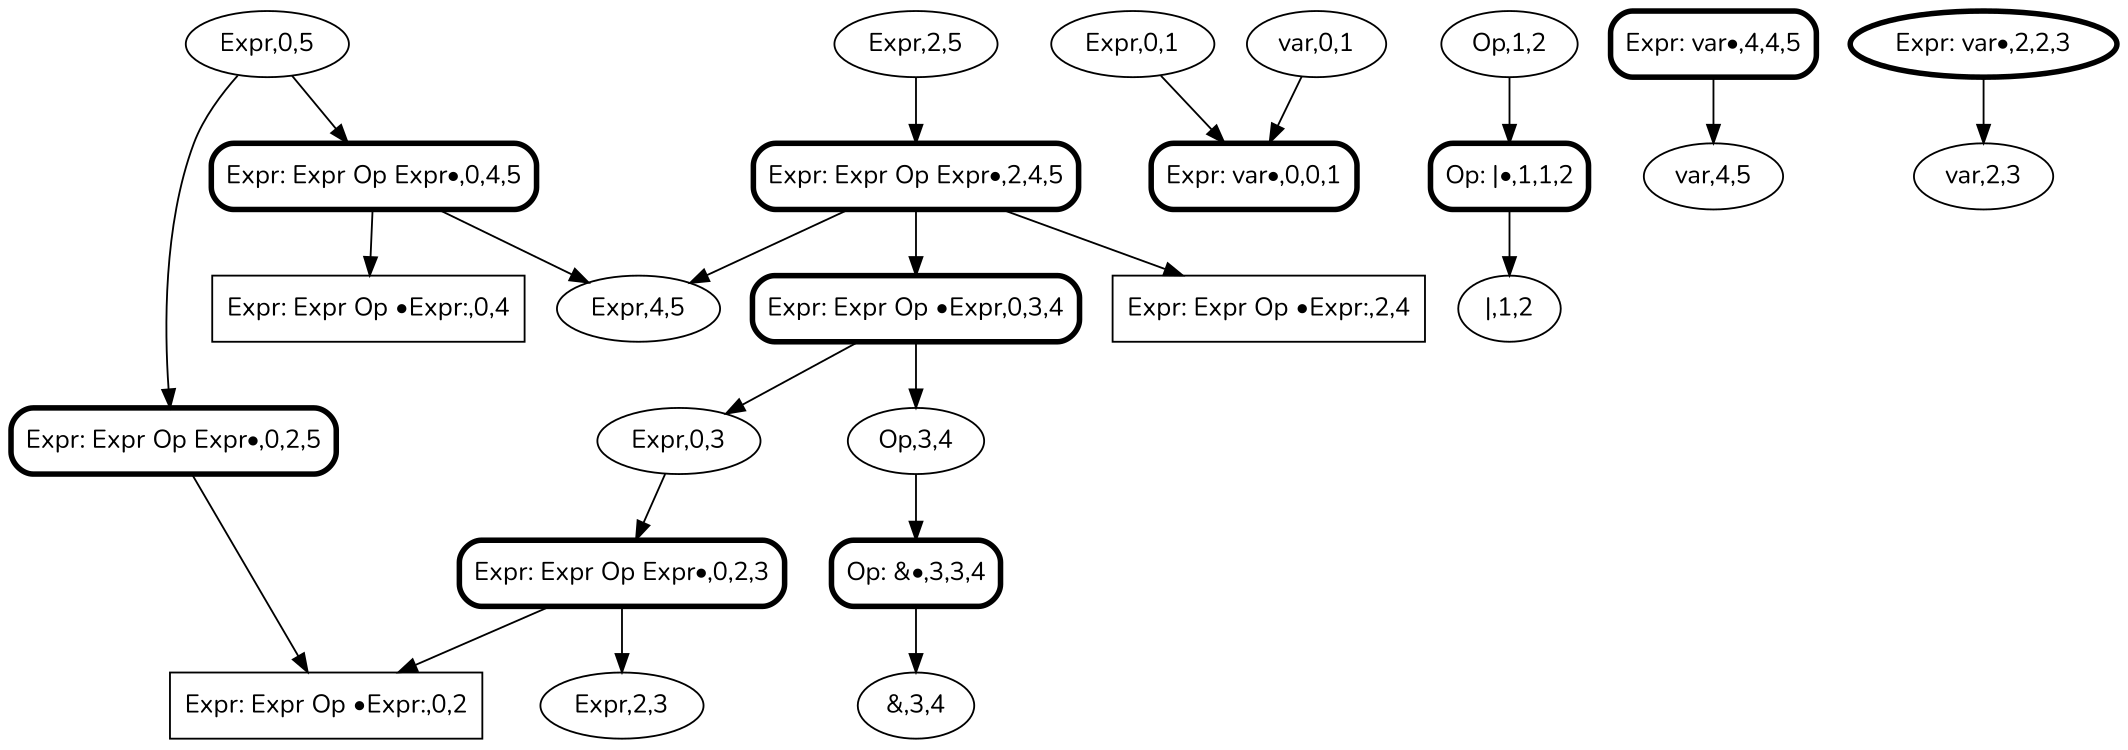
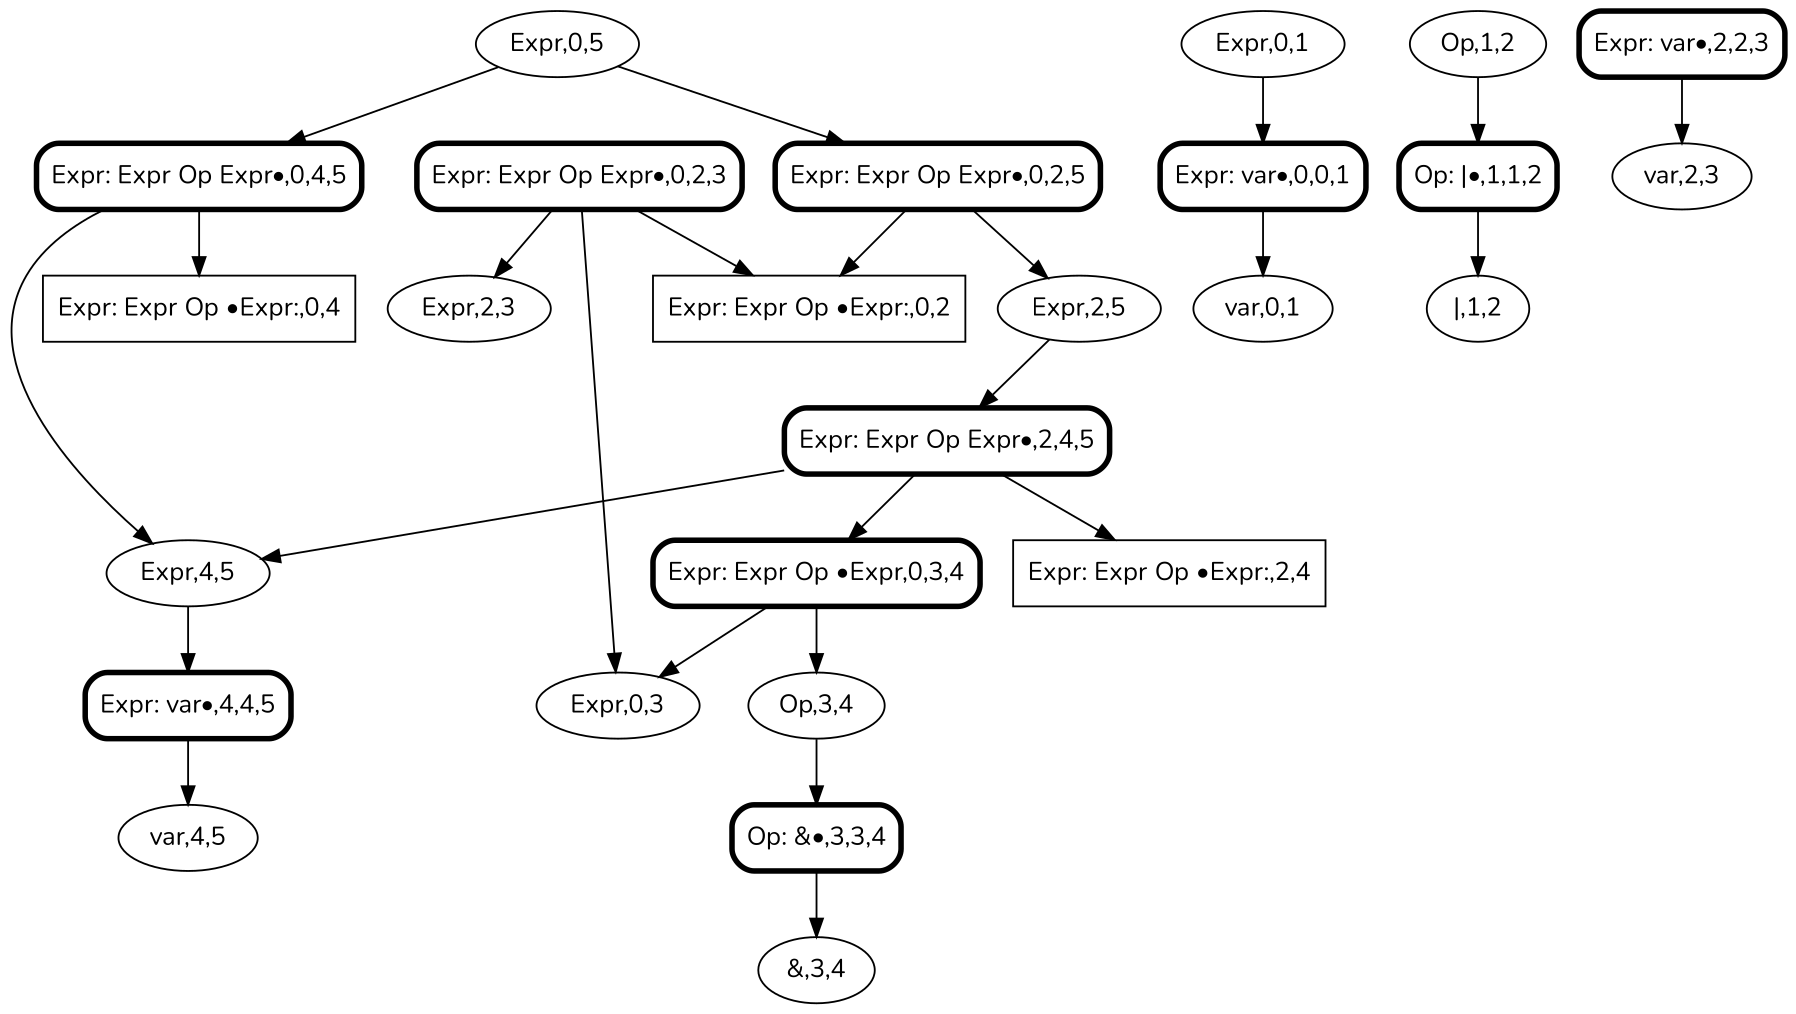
  digraph {
    fontname=Nunito
    node [fontname=Nunito]
    edge [fontname=Nunito]
    "Expr: Expr Op Expr•,0,2,5" [penwidth=3 shape=box style=rounded]
    "Expr: Expr Op •Expr:,0,2" [shape=box]
    "Expr,2,5"
    "Expr,0,5"
    "Expr: Expr Op Expr•,0,4,5" [penwidth=3 shape=box style=rounded]
    "Expr,4,5"
    "Expr: Expr Op •Expr:,0,4" [shape=box]
    "Expr: Expr Op Expr•,2,4,5" [penwidth=3 shape=box style=rounded]
    "Expr,0,1"
    "Expr: var•,0,0,1" [penwidth=3 shape=box style=rounded]
    "Op,1,2"
    "Op: |•,1,1,2" [penwidth=3 shape=box style=rounded]
    "var,0,1"
    "|,1,2"
    "Expr: Expr Op •Expr:,2,4" [shape=box]
    "Expr: Expr Op •Expr,0,3,4" [penwidth=3 shape=box style=rounded]
    "Expr: var•,4,4,5" [penwidth=3 shape=box style=rounded]
    "Expr,2,3"
    "Op,3,4"
    "Op: &•,3,3,4" [penwidth=3 shape=box style=rounded]
-   "Expr: var•,2,2,3" [penwidth=3 shape=ellipse style=rounded]
+   "Expr: var•,2,2,3" [penwidth=3 shape=box style=rounded]
    "var,2,3"
    "&,3,4"
    "var,4,5"
    "Expr,0,3"
    "Expr: Expr Op Expr•,0,2,3" [penwidth=3 shape=box style=rounded]
    "Expr: Expr Op Expr•,0,2,5" -> "Expr: Expr Op •Expr:,0,2"
+   "Expr: Expr Op Expr•,0,2,5" -> "Expr,2,5"
    "Expr,2,5" -> "Expr: Expr Op Expr•,2,4,5"
    "Expr,0,5" -> "Expr: Expr Op Expr•,0,2,5"
    "Expr,0,5" -> "Expr: Expr Op Expr•,0,4,5"
    "Expr: Expr Op Expr•,0,4,5" -> "Expr,4,5"
    "Expr: Expr Op Expr•,0,4,5" -> "Expr: Expr Op •Expr:,0,4"
+   "Expr,4,5" -> "Expr: var•,4,4,5"
    "Expr: Expr Op Expr•,2,4,5" -> "Expr,4,5"
    "Expr: Expr Op Expr•,2,4,5" -> "Expr: Expr Op •Expr:,2,4"
    "Expr: Expr Op Expr•,2,4,5" -> "Expr: Expr Op •Expr,0,3,4"
    "Expr,0,1" -> "Expr: var•,0,0,1"
-   "var,0,1" -> "Expr: var•,0,0,1"
+   "Expr: var•,0,0,1" -> "var,0,1"
    "Op,1,2" -> "Op: |•,1,1,2"
    "Op: |•,1,1,2" -> "|,1,2"
    "Expr: Expr Op •Expr,0,3,4" -> "Op,3,4"
    "Expr: Expr Op •Expr,0,3,4" -> "Expr,0,3"
    "Expr: var•,4,4,5" -> "var,4,5"
    "Op,3,4" -> "Op: &•,3,3,4"
    "Op: &•,3,3,4" -> "&,3,4"
    "Expr: var•,2,2,3" -> "var,2,3"
-   "Expr,0,3" -> "Expr: Expr Op Expr•,0,2,3"
+   "Expr: Expr Op Expr•,0,2,3" -> "Expr,0,3"
    "Expr: Expr Op Expr•,0,2,3" -> "Expr: Expr Op •Expr:,0,2"
    "Expr: Expr Op Expr•,0,2,3" -> "Expr,2,3"
  }
